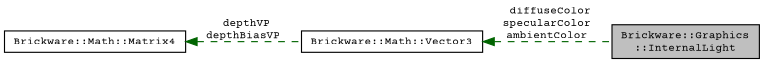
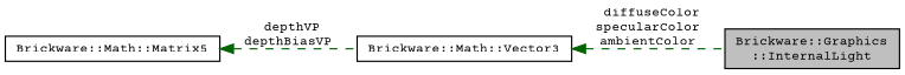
  digraph {
    fontname="Courier Prime"
    rankdir=LR
    node [color=black fillcolor=white fontname="Courier Prime" fontsize=10 shape=record style=filled]
    edge [color=darkgreen dir=back fontname="Courier Prime" fontsize=10 labelfontname=Helvetica labelfontsize=10 style=dashed]
    n1 [fillcolor=grey75 fontcolor=black height=0.2 label="Brickware::Graphics\l::InternalLight" width=0.4]
-   n2 [height=0.2 label="Brickware::Math::Matrix4" width=0.4]
+   n2 [height=0.2 label="Brickware::Math::Matrix5" width=0.4]
    n3 [height=0.2 label="Brickware::Math::Vector3" width=0.4]
    n2 -> n3 [label=" depthVP\ndepthBiasVP"]
    n3 -> n1 [label=" diffuseColor\nspecularColor\nambientColor"]
  }
